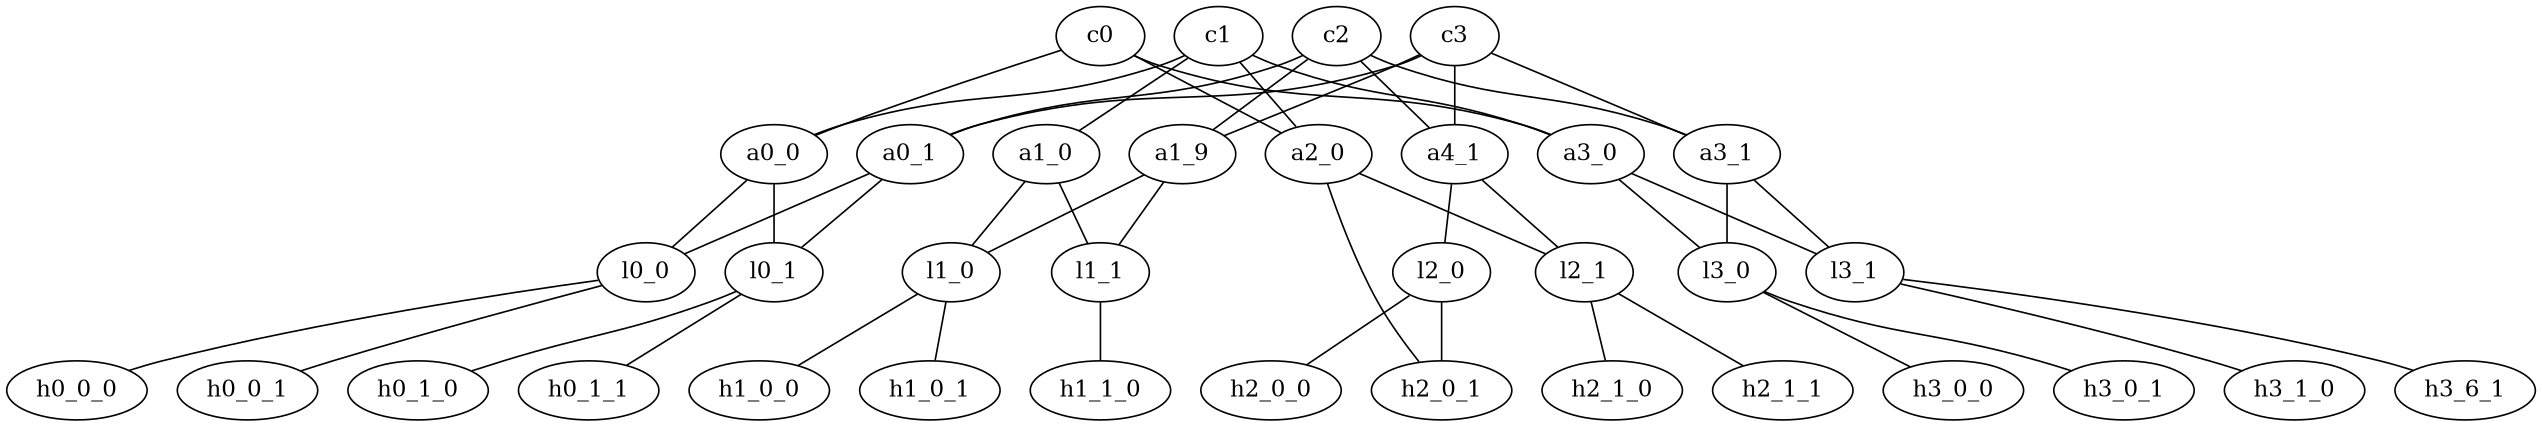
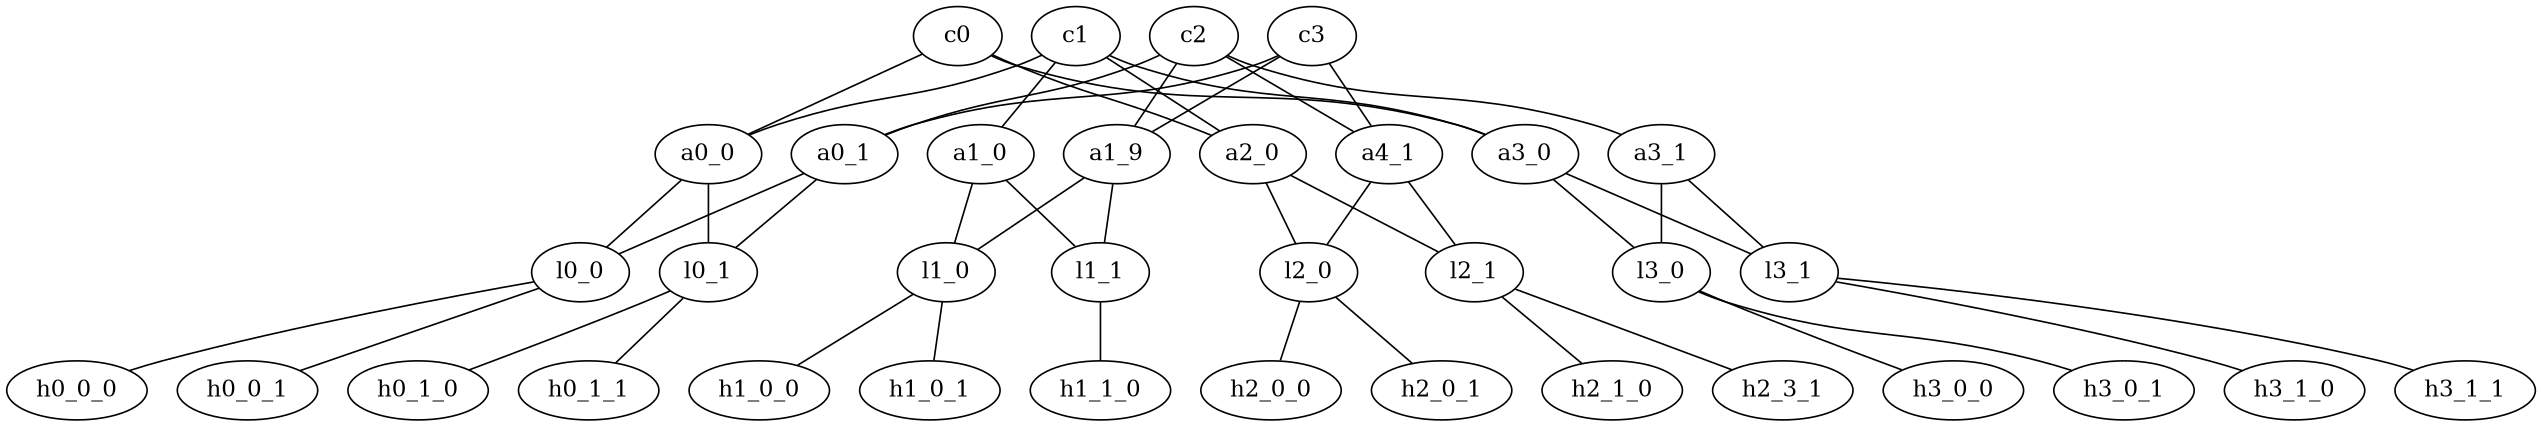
  digraph {
    edge [dir=none]
    c0
    c1
    c2
    c3
    a0_0
    a0_1
    a1_0
    n8 [label=a1_9]
    a2_0
    n10 [label=a4_1]
    a3_0
    a3_1
    l0_0
    l0_1
    l1_0
    l1_1
    l2_0
    l2_1
    l3_0
    l3_1
    h0_0_0
    h0_0_1
    h0_1_0
    h0_1_1
    h1_0_0
    h1_0_1
    h1_1_0
    h2_0_0
    h2_0_1
    h2_1_0
-   h2_1_1
+   h2_1_1 [label=h2_3_1]
    h3_0_0
    h3_0_1
    h3_1_0
-   h3_1_1 [label=h3_6_1]
+   h3_1_1
    subgraph sub_1 {
      rank=min
      c0
      c1
      c2
      c3
    }
    subgraph sub_2 {
      rank=same
      a0_0
      a0_1
      a1_0
      n8
      a2_0
      n10
      a3_0
      a3_1
    }
    subgraph sub_3 {
      rank=same
      l0_0
      l0_1
      l1_0
      l1_1
      l2_0
      l2_1
      l3_0
      l3_1
    }
    subgraph sub_4 {
      rank=max
      h0_0_0
      h0_0_1
      h0_1_0
      h0_1_1
      h1_0_0
      h1_0_1
      h1_1_0
      h2_0_0
      h2_0_1
      h2_1_0
      h2_1_1
      h3_0_0
      h3_0_1
      h3_1_0
      h3_1_1
    }
    c0 -> c1 [style=invis]
    c1 -> c2 [style=invis]
    c2 -> c3 [style=invis]
    a0_0 -> c0
    a0_0 -> c1
    a0_0 -> a0_1 [style=invis]
    a0_0 -> l0_0
    a0_0 -> l0_1
    a0_1 -> c2
    a0_1 -> c3
    a0_1 -> a1_0 [style=invis]
    a0_1 -> l0_0
    a0_1 -> l0_1
    a1_0 -> c1
    a1_0 -> n8 [style=invis]
    a1_0 -> l1_0
    a1_0 -> l1_1
    n8 -> c2
    n8 -> c3
    n8 -> a2_0 [style=invis]
    n8 -> l1_0
    n8 -> l1_1
    a2_0 -> c0
    a2_0 -> c1
    a2_0 -> n10 [style=invis]
-   a2_0 -> h2_0_1
+   a2_0 -> l2_0
    a2_0 -> l2_1
    n10 -> c2
    n10 -> c3
    n10 -> a3_0 [style=invis]
    n10 -> l2_0
    n10 -> l2_1
    a3_0 -> c0
    a3_0 -> c1
    a3_0 -> a3_1 [style=invis]
    a3_0 -> l3_0
    a3_0 -> l3_1
    a3_1 -> c2
-   a3_1 -> c3
    a3_1 -> l3_0
    a3_1 -> l3_1
    l0_0 -> l0_1 [style=invis]
    l0_0 -> h0_0_0
    l0_0 -> h0_0_1
    l0_1 -> l1_0 [style=invis]
    l0_1 -> h0_1_0
    l0_1 -> h0_1_1
    l1_0 -> l1_1 [style=invis]
    l1_0 -> h1_0_0
    l1_0 -> h1_0_1
    l1_1 -> l2_0 [style=invis]
    l1_1 -> h1_1_0
    l2_0 -> l2_1 [style=invis]
    l2_0 -> h2_0_0
    l2_0 -> h2_0_1
    l2_1 -> l3_0 [style=invis]
    l2_1 -> h2_1_0
    l2_1 -> h2_1_1
    l3_0 -> l3_1 [style=invis]
    l3_0 -> h3_0_0
    l3_0 -> h3_0_1
    l3_1 -> h3_1_0
    l3_1 -> h3_1_1
    h0_0_0 -> h0_0_1 [style=invis]
    h0_0_1 -> h0_1_0 [style=invis]
    h0_1_0 -> h0_1_1 [style=invis]
    h0_1_1 -> h1_0_0 [style=invis]
    h1_0_0 -> h1_0_1 [style=invis]
    h1_0_1 -> h1_1_0 [style=invis]
    h2_0_0 -> h2_0_1 [style=invis]
    h2_0_1 -> h2_1_0 [style=invis]
    h2_1_0 -> h2_1_1 [style=invis]
    h2_1_1 -> h3_0_0 [style=invis]
    h3_0_0 -> h3_0_1 [style=invis]
    h3_0_1 -> h3_1_0 [style=invis]
    h3_1_0 -> h3_1_1 [style=invis]
  }
